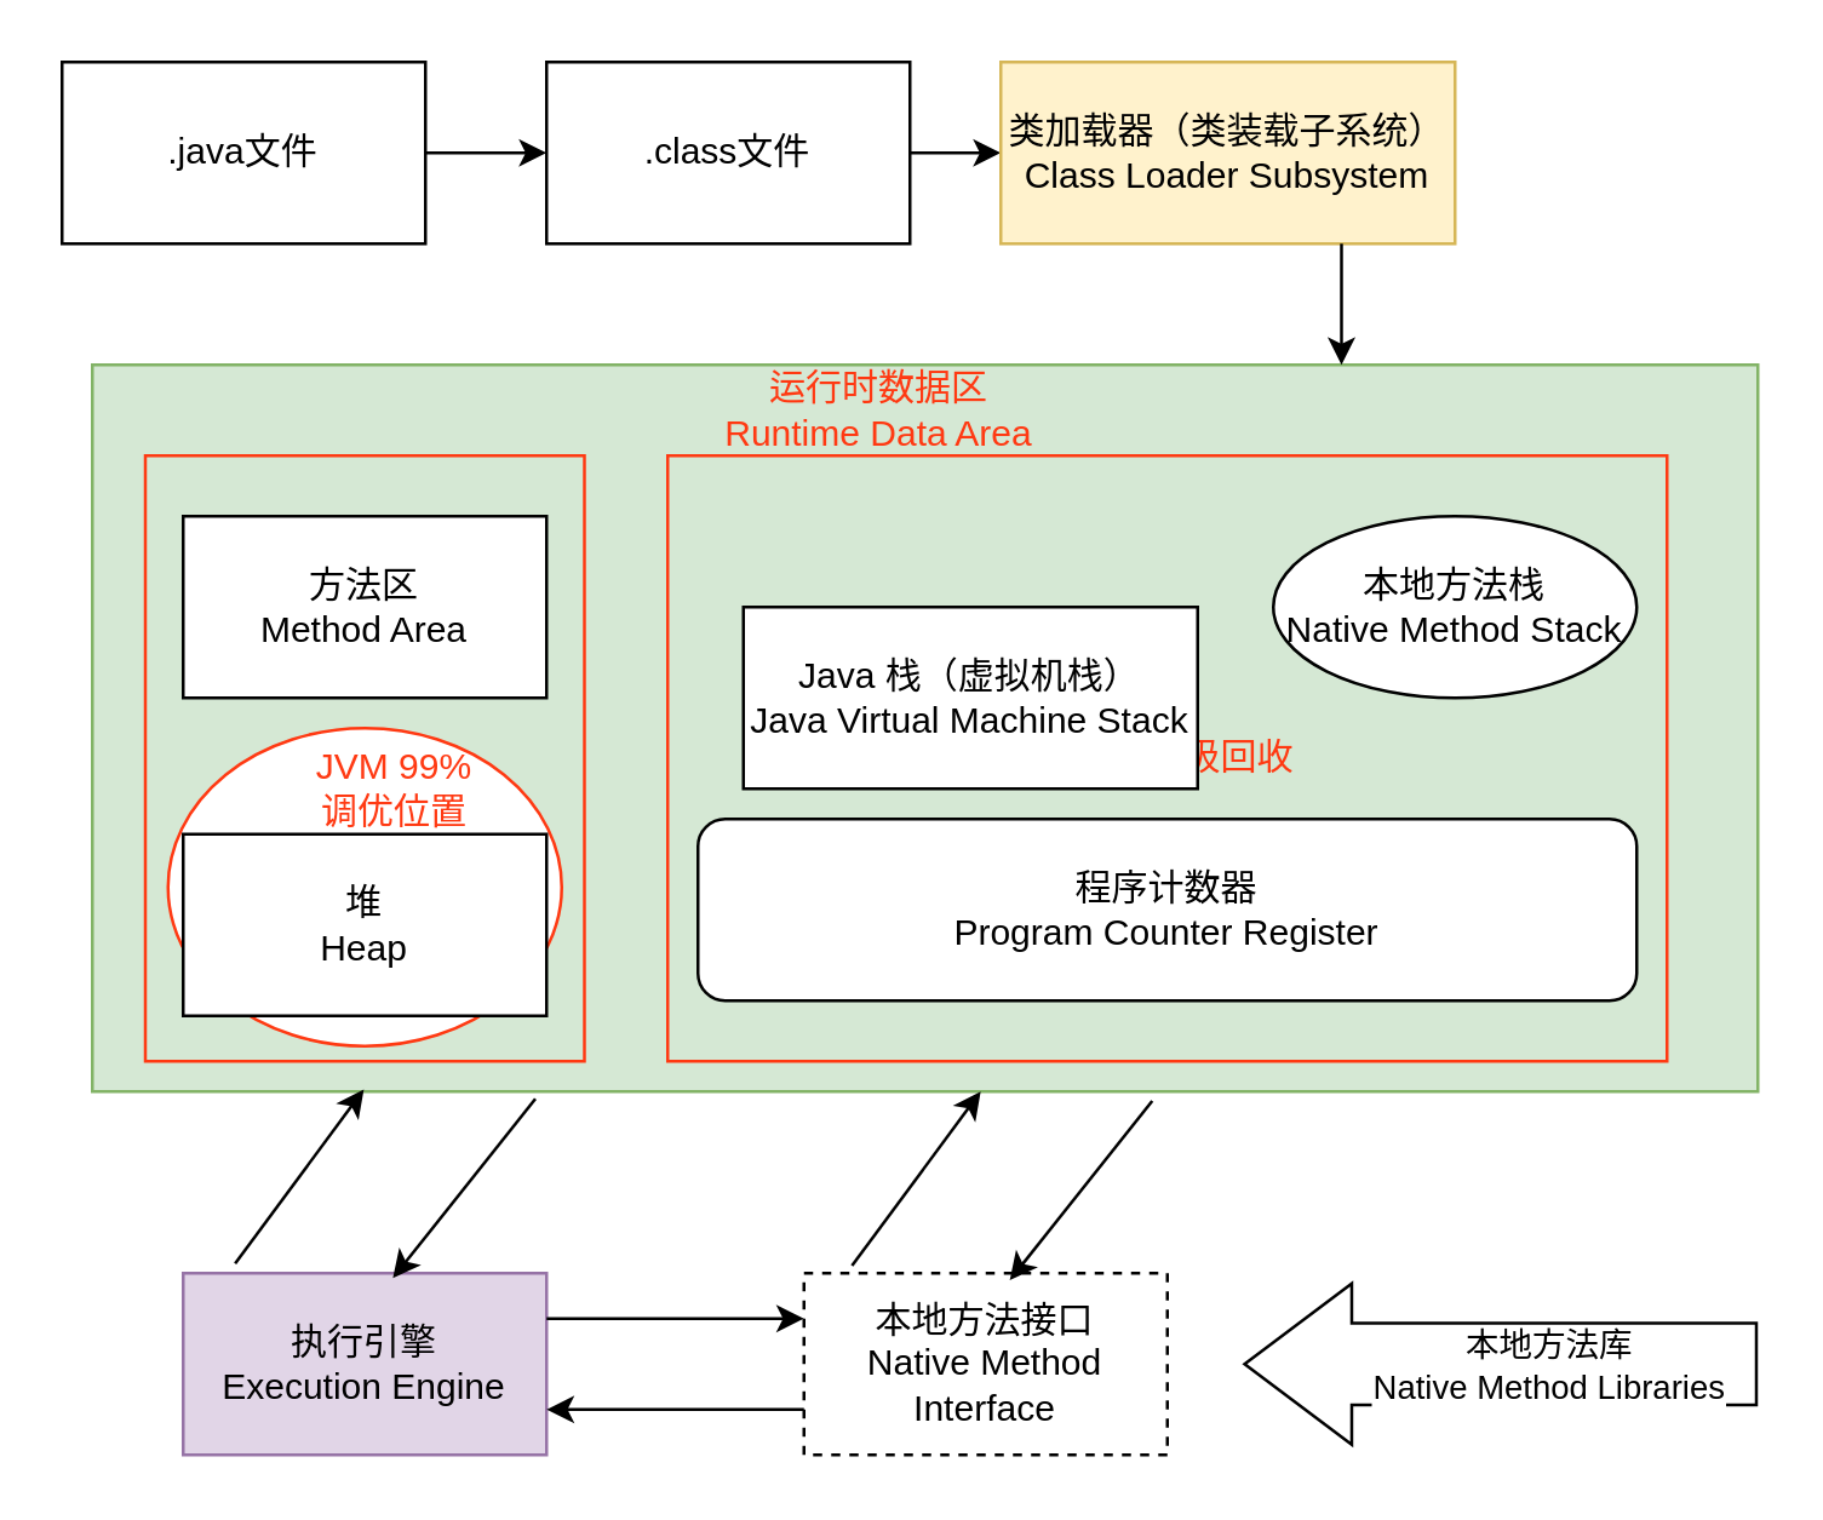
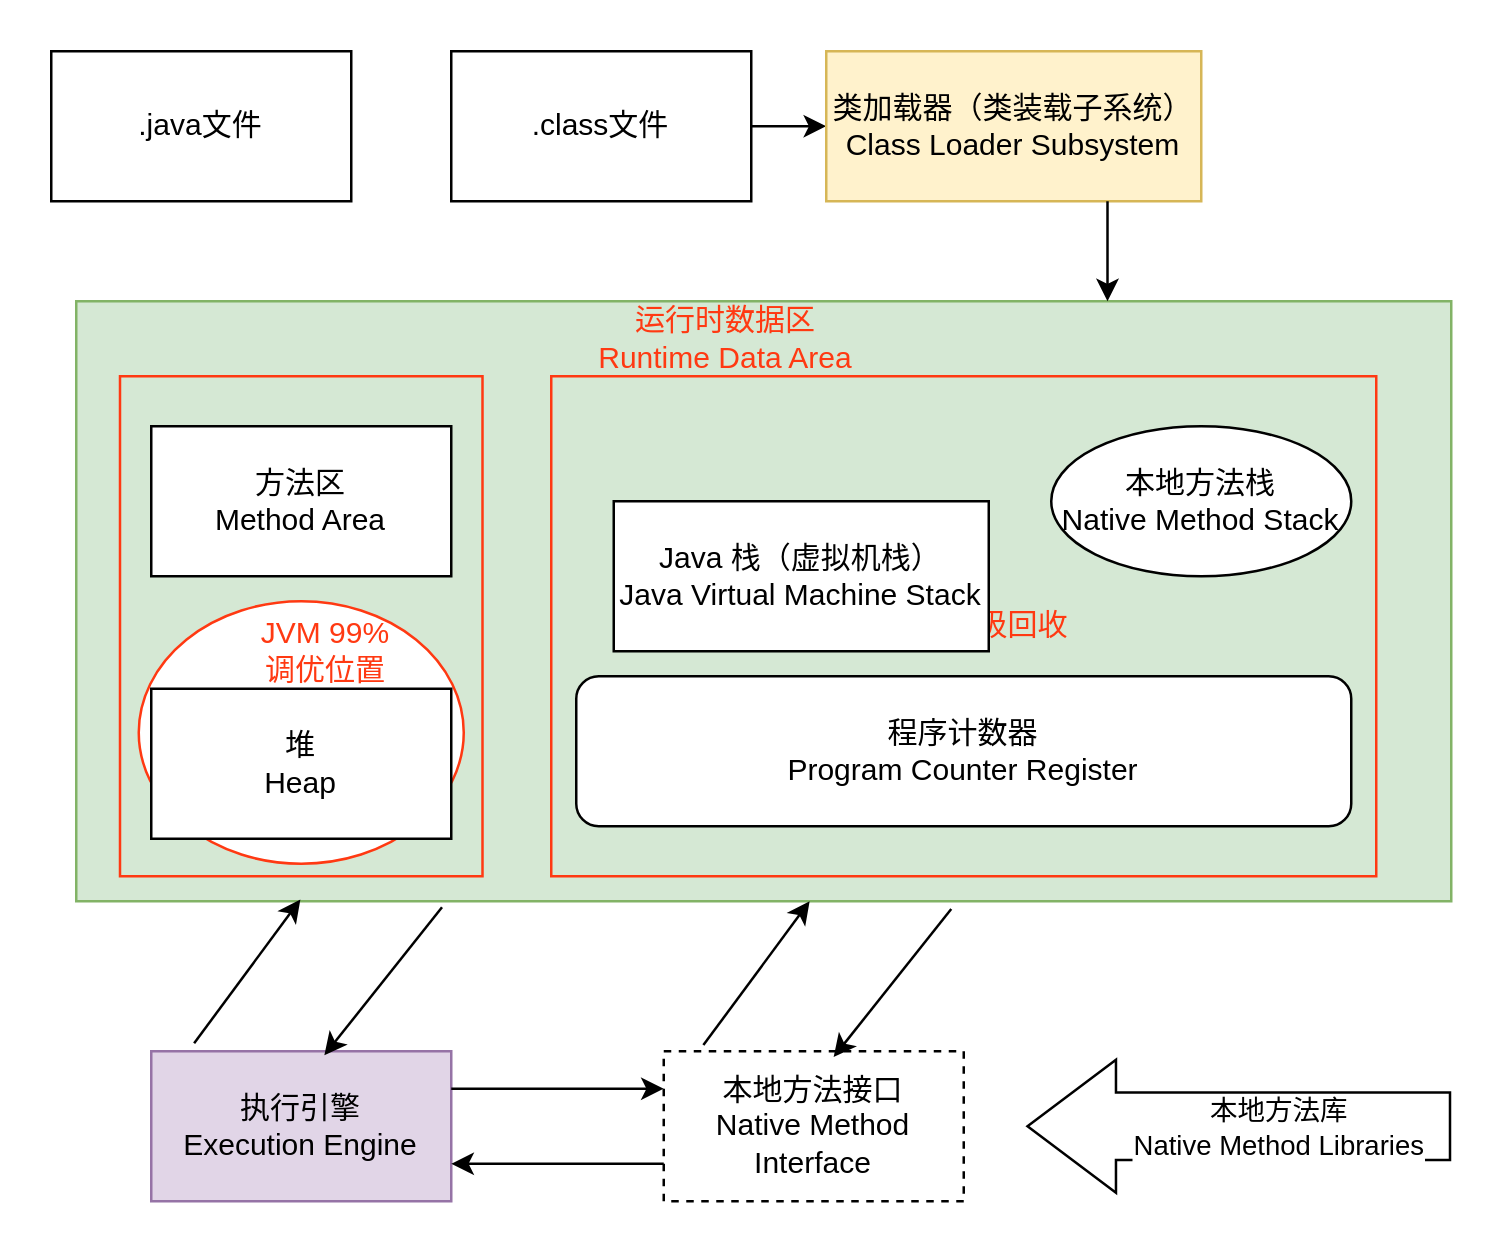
  <mxCell id="0" />
  <mxCell id="1" parent="0" />
- <mxCell id="2" value="" style="edgeStyle=orthogonalEdgeStyle;rounded=0;orthogonalLoop=1;jettySize=auto;html=1;" edge="1" parent="1" source="3" target="5"><mxGeometry relative="1" as="geometry" /></mxCell>
  <mxCell id="3" value=".java文件" style="rounded=0;whiteSpace=wrap;html=1;" vertex="1" parent="1"><mxGeometry x="20" y="20" width="120" height="60" as="geometry" /></mxCell>
  <mxCell id="4" value="" style="edgeStyle=orthogonalEdgeStyle;rounded=0;orthogonalLoop=1;jettySize=auto;html=1;" edge="1" parent="1" source="5" target="6"><mxGeometry relative="1" as="geometry" /></mxCell>
  <mxCell id="5" value=".class文件" style="rounded=0;whiteSpace=wrap;html=1;" vertex="1" parent="1"><mxGeometry x="180" y="20" width="120" height="60" as="geometry" /></mxCell>
  <mxCell id="6" value="类加载器（类装载子系统）&lt;br&gt;Class Loader Subsystem" style="rounded=0;whiteSpace=wrap;html=1;fillColor=#fff2cc;strokeColor=#d6b656;" vertex="1" parent="1"><mxGeometry x="330" y="20" width="150" height="60" as="geometry" /></mxCell>
  <mxCell id="7" value="&lt;p style=&quot;line-height: 1.2&quot;&gt;&lt;br&gt;&lt;/p&gt;" style="rounded=0;whiteSpace=wrap;html=1;fillColor=#d5e8d4;strokeColor=#82b366;" vertex="1" parent="1"><mxGeometry x="30" y="120" width="550" height="240" as="geometry" /></mxCell>
  <mxCell id="8" value="&lt;font color=&quot;#ff3912&quot;&gt;运行时数据区&lt;br&gt;Runtime Data Area&lt;/font&gt;" style="text;html=1;strokeColor=none;fillColor=none;align=center;verticalAlign=middle;whiteSpace=wrap;rounded=0;" vertex="1" parent="1"><mxGeometry x="220" y="110" width="140" height="50" as="geometry" /></mxCell>
  <mxCell id="9" value="&lt;font color=&quot;#000000&quot;&gt;执行引擎&lt;br&gt;Execution Engine&lt;br&gt;&lt;/font&gt;" style="rounded=0;whiteSpace=wrap;html=1;fillColor=#e1d5e7;strokeColor=#9673a6;" vertex="1" parent="1"><mxGeometry x="60" y="420" width="120" height="60" as="geometry" /></mxCell>
  <mxCell id="10" value="本地方法接口&lt;br&gt;Native Method Interface" style="rounded=0;whiteSpace=wrap;html=1;fontColor=#000000;dashed=1;" vertex="1" parent="1"><mxGeometry x="265" y="420" width="120" height="60" as="geometry" /></mxCell>
  <mxCell id="11" value="" style="endArrow=classic;html=1;rounded=0;fontColor=#000000;entryX=0.163;entryY=0.997;entryDx=0;entryDy=0;entryPerimeter=0;exitX=0.143;exitY=-0.053;exitDx=0;exitDy=0;exitPerimeter=0;" edge="1" parent="1" source="9" target="7"><mxGeometry width="50" height="50" relative="1" as="geometry"><mxPoint x="60" y="430" as="sourcePoint" /><mxPoint x="110" y="380" as="targetPoint" /></mxGeometry></mxCell>
  <mxCell id="12" value="" style="endArrow=classic;html=1;rounded=0;fontColor=#000000;entryX=0.577;entryY=0.027;entryDx=0;entryDy=0;entryPerimeter=0;exitX=0.266;exitY=1.01;exitDx=0;exitDy=0;exitPerimeter=0;" edge="1" parent="1" source="7" target="9"><mxGeometry width="50" height="50" relative="1" as="geometry"><mxPoint x="87.16" y="426.82" as="sourcePoint" /><mxPoint x="127.45" y="373.12" as="targetPoint" /></mxGeometry></mxCell>
  <mxCell id="13" value="" style="shape=flexArrow;endArrow=classic;html=1;rounded=0;fontColor=#000000;endWidth=25.238;endSize=11.462;width=27;" edge="1" parent="1"><mxGeometry width="50" height="50" relative="1" as="geometry"><mxPoint x="580" y="450" as="sourcePoint" /><mxPoint x="410" y="450" as="targetPoint" /><mxPoint as="offset" /></mxGeometry></mxCell>
  <mxCell id="14" value="&lt;span style=&quot;font-family: &amp;#34;helvetica&amp;#34;&quot;&gt;本地方法库&lt;/span&gt;&lt;br style=&quot;font-family: &amp;#34;helvetica&amp;#34;&quot;&gt;&lt;span style=&quot;font-family: &amp;#34;helvetica&amp;#34;&quot;&gt;Native Method Libraries&lt;/span&gt;" style="edgeLabel;html=1;align=center;verticalAlign=middle;resizable=0;points=[];fontColor=#000000;" vertex="1" connectable="0" parent="13"><mxGeometry x="0.173" y="1" relative="1" as="geometry"><mxPoint x="30" y="-1" as="offset" /></mxGeometry></mxCell>
  <mxCell id="15" value="" style="endArrow=classic;html=1;rounded=0;fontColor=#000000;entryX=0.163;entryY=0.997;entryDx=0;entryDy=0;entryPerimeter=0;exitX=0.143;exitY=-0.053;exitDx=0;exitDy=0;exitPerimeter=0;" edge="1" parent="1"><mxGeometry width="50" height="50" relative="1" as="geometry"><mxPoint x="280.86" y="417.54" as="sourcePoint" /><mxPoint x="323.35" y="360" as="targetPoint" /></mxGeometry></mxCell>
  <mxCell id="16" value="" style="endArrow=classic;html=1;rounded=0;fontColor=#000000;entryX=0.577;entryY=0.027;entryDx=0;entryDy=0;entryPerimeter=0;exitX=0.266;exitY=1.01;exitDx=0;exitDy=0;exitPerimeter=0;" edge="1" parent="1"><mxGeometry width="50" height="50" relative="1" as="geometry"><mxPoint x="380" y="363.12" as="sourcePoint" /><mxPoint x="332.94" y="422.34" as="targetPoint" /></mxGeometry></mxCell>
  <mxCell id="17" value="" style="endArrow=classic;html=1;rounded=0;fontColor=#000000;entryX=0;entryY=0.25;entryDx=0;entryDy=0;exitX=1;exitY=0.25;exitDx=0;exitDy=0;" edge="1" parent="1" source="9" target="10"><mxGeometry width="50" height="50" relative="1" as="geometry"><mxPoint x="190" y="470" as="sourcePoint" /><mxPoint x="240" y="420" as="targetPoint" /></mxGeometry></mxCell>
  <mxCell id="18" value="" style="endArrow=classic;html=1;rounded=0;fontColor=#000000;entryX=1;entryY=0.75;entryDx=0;entryDy=0;exitX=0;exitY=0.75;exitDx=0;exitDy=0;" edge="1" parent="1" source="10" target="9"><mxGeometry width="50" height="50" relative="1" as="geometry"><mxPoint x="190" y="445" as="sourcePoint" /><mxPoint x="275" y="445" as="targetPoint" /></mxGeometry></mxCell>
  <mxCell id="19" value="&lt;font color=&quot;#ff3912&quot;&gt;不会有垃圾回收&lt;/font&gt;" style="rounded=0;whiteSpace=wrap;html=1;strokeColor=#FF3912;fillColor=#d5e8d4;" vertex="1" parent="1"><mxGeometry x="220" y="150" width="330" height="200" as="geometry" /></mxCell>
  <mxCell id="20" value="Java 栈（虚拟机栈）&lt;br&gt;Java Virtual Machine Stack" style="rounded=0;whiteSpace=wrap;html=1;" vertex="1" parent="1"><mxGeometry x="245" y="200" width="150" height="60" as="geometry" /></mxCell>
  <mxCell id="21" value="本地方法栈&lt;br&gt;Native Method Stack" style="ellipse;whiteSpace=wrap;html=1;" vertex="1" parent="1"><mxGeometry x="420" y="170" width="120" height="60" as="geometry" /></mxCell>
  <mxCell id="22" value="程序计数器&lt;br&gt;Program Counter Register" style="rounded=1;whiteSpace=wrap;html=1;" vertex="1" parent="1"><mxGeometry x="230" y="270" width="310" height="60" as="geometry" /></mxCell>
  <mxCell id="23" value="" style="rounded=0;whiteSpace=wrap;html=1;strokeColor=#FF3912;fillColor=#d5e8d4;" vertex="1" parent="1"><mxGeometry x="47.5" y="150" width="145" height="200" as="geometry" /></mxCell>
  <mxCell id="24" value="方法区&lt;br&gt;Method Area" style="rounded=0;whiteSpace=wrap;html=1;" vertex="1" parent="1"><mxGeometry x="60" y="170" width="120" height="60" as="geometry" /></mxCell>
  <mxCell id="25" value="" style="ellipse;whiteSpace=wrap;html=1;rounded=1;fontColor=#FF3912;strokeColor=#FF3912;gradientColor=none;" vertex="1" parent="1"><mxGeometry x="55" y="240" width="130" height="105" as="geometry" /></mxCell>
  <mxCell id="26" value="堆&lt;br&gt;Heap" style="rounded=0;whiteSpace=wrap;html=1;" vertex="1" parent="1"><mxGeometry x="60" y="275" width="120" height="60" as="geometry" /></mxCell>
  <mxCell id="27" value="JVM 99%调优位置" style="text;html=1;strokeColor=none;fillColor=none;align=center;verticalAlign=middle;whiteSpace=wrap;rounded=0;fontColor=#FF3912;" vertex="1" parent="1"><mxGeometry x="100" y="245" width="60" height="30" as="geometry" /></mxCell>
  <mxCell id="28" value="" style="endArrow=classic;html=1;rounded=0;fontColor=#FF3912;entryX=0.75;entryY=0;entryDx=0;entryDy=0;exitX=0.75;exitY=1;exitDx=0;exitDy=0;" edge="1" parent="1" source="6" target="7"><mxGeometry width="50" height="50" relative="1" as="geometry"><mxPoint x="-60" y="130" as="sourcePoint" /><mxPoint x="-10" y="80" as="targetPoint" /></mxGeometry></mxCell>
